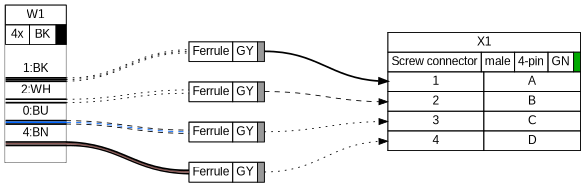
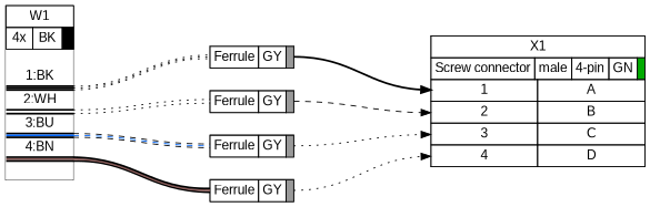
  graph {
    bgcolor="#FFFFFF"
    fontname=arial
    nodesep=0.33
    rankdir=LR
    ranksep=2
    node [fillcolor="#FFFFFF" fontname=arial margin=0 shape=box style=filled]
    edge [color="#000000" fontname=arial headport=w style=dotted tailport="p1r:e"]
    n1 [height=0 label=< <table border="0" cellspacing="0" cellpadding="0" port="p1r" bgcolor="#FFFFFF">  <tr>   <td port="p1l">    <table border="0" cellborder="1" cellpadding="3" cellspacing="0">     <tr>      <td>Ferrule</td>      <td>GY</td>      <td bgcolor="#999999" sides="TBLR"></td>     </tr>    </table>   </td>  </tr> </table> > width=0]
    n2 [height=0 label=< <table border="0" cellspacing="0" cellpadding="0" bgcolor="#FFFFFF">  <tr>   <td>    <table border="0" cellborder="1" cellpadding="3" cellspacing="0">     <tr>      <td>X1</td>     </tr>    </table>   </td>  </tr>  <tr>   <td>    <table border="0" cellborder="1" cellpadding="3" cellspacing="0">     <tr>      <td>Screw connector</td>      <td>male</td>      <td>4-pin</td>      <td>GN</td>      <td bgcolor="#00AA00" sides="TBLR"></td>     </tr>    </table>   </td>  </tr>  <tr>   <td>    <table border="0" cellborder="1" cellpadding="3" cellspacing="0">     <tr>      <td port="p1l">1</td>      <td>A</td>     </tr>     <tr>      <td port="p2l">2</td>      <td>B</td>     </tr>     <tr>      <td port="p3l">3</td>      <td>C</td>     </tr>     <tr>      <td port="p4l">4</td>      <td>D</td>     </tr>    </table>   </td>  </tr> </table> > width=0]
    n3 [height=0 label=< <table border="0" cellspacing="0" cellpadding="0" port="p1r" bgcolor="#FFFFFF">  <tr>   <td port="p1l">    <table border="0" cellborder="1" cellpadding="3" cellspacing="0">     <tr>      <td>Ferrule</td>      <td>GY</td>      <td bgcolor="#999999" sides="TBLR"></td>     </tr>    </table>   </td>  </tr> </table> > width=0]
    n4 [height=0 label=< <table border="0" cellspacing="0" cellpadding="0" port="p1r" bgcolor="#FFFFFF">  <tr>   <td port="p1l">    <table border="0" cellborder="1" cellpadding="3" cellspacing="0">     <tr>      <td>Ferrule</td>      <td>GY</td>      <td bgcolor="#999999" sides="TBLR"></td>     </tr>    </table>   </td>  </tr> </table> > width=0]
    n5 [height=0 label=< <table border="0" cellspacing="0" cellpadding="0" port="p1r" bgcolor="#FFFFFF">  <tr>   <td port="p1l">    <table border="0" cellborder="1" cellpadding="3" cellspacing="0">     <tr>      <td>Ferrule</td>      <td>GY</td>      <td bgcolor="#999999" sides="TBLR"></td>     </tr>    </table>   </td>  </tr> </table> > width=0]
-   n6 [height=0 label=< <table border="0" cellspacing="0" cellpadding="0" bgcolor="#FFFFFF">  <tr>   <td>    <table border="0" cellborder="1" cellpadding="3" cellspacing="0">     <tr>      <td>W1</td>     </tr>    </table>   </td>  </tr>  <tr>   <td>    <table border="0" cellborder="1" cellpadding="3" cellspacing="0">     <tr>      <td>4x</td>      <td>BK</td>      <td bgcolor="#000000" sides="TBLR"></td>     </tr>    </table>   </td>  </tr>  <tr>   <td>    <table border="0" cellborder="0" cellspacing="0">     <tr>      <td>&nbsp;</td>     </tr>     <tr>      <td align="left"> </td>      <td> </td>      <td>1:BK</td>      <td> </td>      <td align="right"> </td>     </tr>     <tr>      <td border="0" cellspacing="0" cellpadding="0" colspan="5" height="6" port="w1">       <table border="0" cellborder="0" cellspacing="0">        <tr>         <td bgcolor="#000000" border="0" cellpadding="0" colspan="5" height="2"></td>        </tr>        <tr>         <td bgcolor="#000000" border="0" cellpadding="0" colspan="5" height="2"></td>        </tr>        <tr>         <td bgcolor="#000000" border="0" cellpadding="0" colspan="5" height="2"></td>        </tr>       </table>      </td>     </tr>     <tr>      <td align="left"> </td>      <td> </td>      <td>2:WH</td>      <td> </td>      <td align="right"> </td>     </tr>     <tr>      <td border="0" cellspacing="0" cellpadding="0" colspan="5" height="6" port="w2">       <table border="0" cellborder="0" cellspacing="0">        <tr>         <td bgcolor="#000000" border="0" cellpadding="0" colspan="5" height="2"></td>        </tr>        <tr>         <td bgcolor="#FFFFFF" border="0" cellpadding="0" colspan="5" height="2"></td>        </tr>        <tr>         <td bgcolor="#000000" border="0" cellpadding="0" colspan="5" height="2"></td>        </tr>       </table>      </td>     </tr>     <tr>      <td align="left"> </td>      <td> </td>      <td>0:BU</td>      <td> </td>      <td align="right"> </td>     </tr>     <tr>      <td border="0" cellspacing="0" cellpadding="0" colspan="5" height="6" port="w3">       <table border="0" cellborder="0" cellspacing="0">        <tr>         <td bgcolor="#000000" border="0" cellpadding="0" colspan="5" height="2"></td>        </tr>        <tr>         <td bgcolor="#0066FF" border="0" cellpadding="0" colspan="5" height="2"></td>        </tr>        <tr>         <td bgcolor="#000000" border="0" cellpadding="0" colspan="5" height="2"></td>        </tr>       </table>      </td>     </tr>     <tr>      <td align="left"> </td>      <td> </td>      <td>4:BN</td>      <td> </td>      <td align="right"> </td>     </tr>     <tr>      <td border="0" cellspacing="0" cellpadding="0" colspan="5" height="6" port="w4">       <table border="0" cellborder="0" cellspacing="0">        <tr>         <td bgcolor="#000000" border="0" cellpadding="0" colspan="5" height="2"></td>        </tr>        <tr>         <td bgcolor="#895956" border="0" cellpadding="0" colspan="5" height="2"></td>        </tr>        <tr>         <td bgcolor="#000000" border="0" cellpadding="0" colspan="5" height="2"></td>        </tr>       </table>      </td>     </tr>     <tr>      <td>&nbsp;</td>     </tr>    </table>   </td>  </tr> </table> > width=0]
+   n6 [height=0 label=< <table border="0" cellspacing="0" cellpadding="0" bgcolor="#FFFFFF">  <tr>   <td>    <table border="0" cellborder="1" cellpadding="3" cellspacing="0">     <tr>      <td>W1</td>     </tr>    </table>   </td>  </tr>  <tr>   <td>    <table border="0" cellborder="1" cellpadding="3" cellspacing="0">     <tr>      <td>4x</td>      <td>BK</td>      <td bgcolor="#000000" sides="TBLR"></td>     </tr>    </table>   </td>  </tr>  <tr>   <td>    <table border="0" cellborder="0" cellspacing="0">     <tr>      <td>&nbsp;</td>     </tr>     <tr>      <td align="left"> </td>      <td> </td>      <td>1:BK</td>      <td> </td>      <td align="right"> </td>     </tr>     <tr>      <td border="0" cellspacing="0" cellpadding="0" colspan="5" height="6" port="w1">       <table border="0" cellborder="0" cellspacing="0">        <tr>         <td bgcolor="#000000" border="0" cellpadding="0" colspan="5" height="2"></td>        </tr>        <tr>         <td bgcolor="#000000" border="0" cellpadding="0" colspan="5" height="2"></td>        </tr>        <tr>         <td bgcolor="#000000" border="0" cellpadding="0" colspan="5" height="2"></td>        </tr>       </table>      </td>     </tr>     <tr>      <td align="left"> </td>      <td> </td>      <td>2:WH</td>      <td> </td>      <td align="right"> </td>     </tr>     <tr>      <td border="0" cellspacing="0" cellpadding="0" colspan="5" height="6" port="w2">       <table border="0" cellborder="0" cellspacing="0">        <tr>         <td bgcolor="#000000" border="0" cellpadding="0" colspan="5" height="2"></td>        </tr>        <tr>         <td bgcolor="#FFFFFF" border="0" cellpadding="0" colspan="5" height="2"></td>        </tr>        <tr>         <td bgcolor="#000000" border="0" cellpadding="0" colspan="5" height="2"></td>        </tr>       </table>      </td>     </tr>     <tr>      <td align="left"> </td>      <td> </td>      <td>3:BU</td>      <td> </td>      <td align="right"> </td>     </tr>     <tr>      <td border="0" cellspacing="0" cellpadding="0" colspan="5" height="6" port="w3">       <table border="0" cellborder="0" cellspacing="0">        <tr>         <td bgcolor="#000000" border="0" cellpadding="0" colspan="5" height="2"></td>        </tr>        <tr>         <td bgcolor="#0066FF" border="0" cellpadding="0" colspan="5" height="2"></td>        </tr>        <tr>         <td bgcolor="#000000" border="0" cellpadding="0" colspan="5" height="2"></td>        </tr>       </table>      </td>     </tr>     <tr>      <td align="left"> </td>      <td> </td>      <td>4:BN</td>      <td> </td>      <td align="right"> </td>     </tr>     <tr>      <td border="0" cellspacing="0" cellpadding="0" colspan="5" height="6" port="w4">       <table border="0" cellborder="0" cellspacing="0">        <tr>         <td bgcolor="#000000" border="0" cellpadding="0" colspan="5" height="2"></td>        </tr>        <tr>         <td bgcolor="#895956" border="0" cellpadding="0" colspan="5" height="2"></td>        </tr>        <tr>         <td bgcolor="#000000" border="0" cellpadding="0" colspan="5" height="2"></td>        </tr>       </table>      </td>     </tr>     <tr>      <td>&nbsp;</td>     </tr>    </table>   </td>  </tr> </table> > width=0]
    n1 -- n2 [dir=forward headport="p1l:w" style=bold]
    n3 -- n2 [dir=forward headport="p2l:w" style=dashed]
    n4 -- n2 [dir=forward headport="p3l:w"]
    n5 -- n2 [dir=forward headport="p4l:w"]
    n6 -- n1 [color="#000000:#000000:#000000" tailport="w1:e"]
    n6 -- n3 [color="#000000:#FFFFFF:#000000" tailport="w2:e"]
    n6 -- n4 [color="#000000:#0066FF:#000000" style=dashed tailport="w3:e"]
    n6 -- n5 [color="#000000:#895956:#000000" style=bold tailport="w4:e"]
  }
